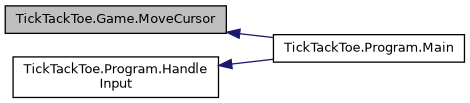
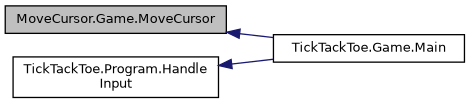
  digraph {
    rankdir=LR
    node [color=black fillcolor=white fontname=Helvetica fontsize=10 shape=record style=filled]
    edge [color=midnightblue dir=back fontname=Helvetica fontsize=10 labelfontname=Helvetica labelfontsize=10 style=solid]
-   n1 [fillcolor=grey75 fontcolor=black height=0.2 label="TickTackToe.Game.MoveCursor" width=0.4]
-   n2 [height=0.2 label="TickTackToe.Program.Main" width=0.4]
+   n1 [fillcolor=grey75 fontcolor=black height=0.2 label="MoveCursor.Game.MoveCursor" width=0.4]
+   n2 [height=0.2 label="TickTackToe.Game.Main" width=0.4]
    n3 [height=0.2 label="TickTackToe.Program.Handle\lInput" width=0.4]
    n1 -> n2
    n3 -> n2
  }
